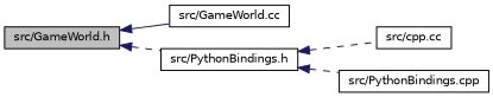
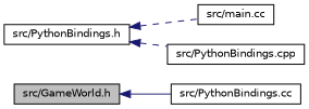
  digraph {
    rankdir=LR
    node [color=black fillcolor=white fontname=Helvetica fontsize=10 shape=record style=filled]
    edge [color=midnightblue dir=back fontname=Helvetica fontsize=10 labelfontname=Helvetica labelfontsize=10 style=dashed]
    n1 [fillcolor=grey75 fontcolor=black height=0.2 label="src/GameWorld.h" width=0.4]
-   n2 [height=0.2 label="src/GameWorld.cc" width=0.4]
+   n2 [height=0.2 label="src/PythonBindings.cc" width=0.4]
    n3 [height=0.2 label="src/PythonBindings.h" width=0.4]
-   n4 [height=0.2 label="src/cpp.cc" width=0.4]
+   n4 [height=0.2 label="src/main.cc" width=0.4]
    n5 [height=0.2 label="src/PythonBindings.cpp" width=0.4]
    n1 -> n2 [style=solid]
-   n1 -> n3
    n3 -> n4
    n3 -> n5
  }
